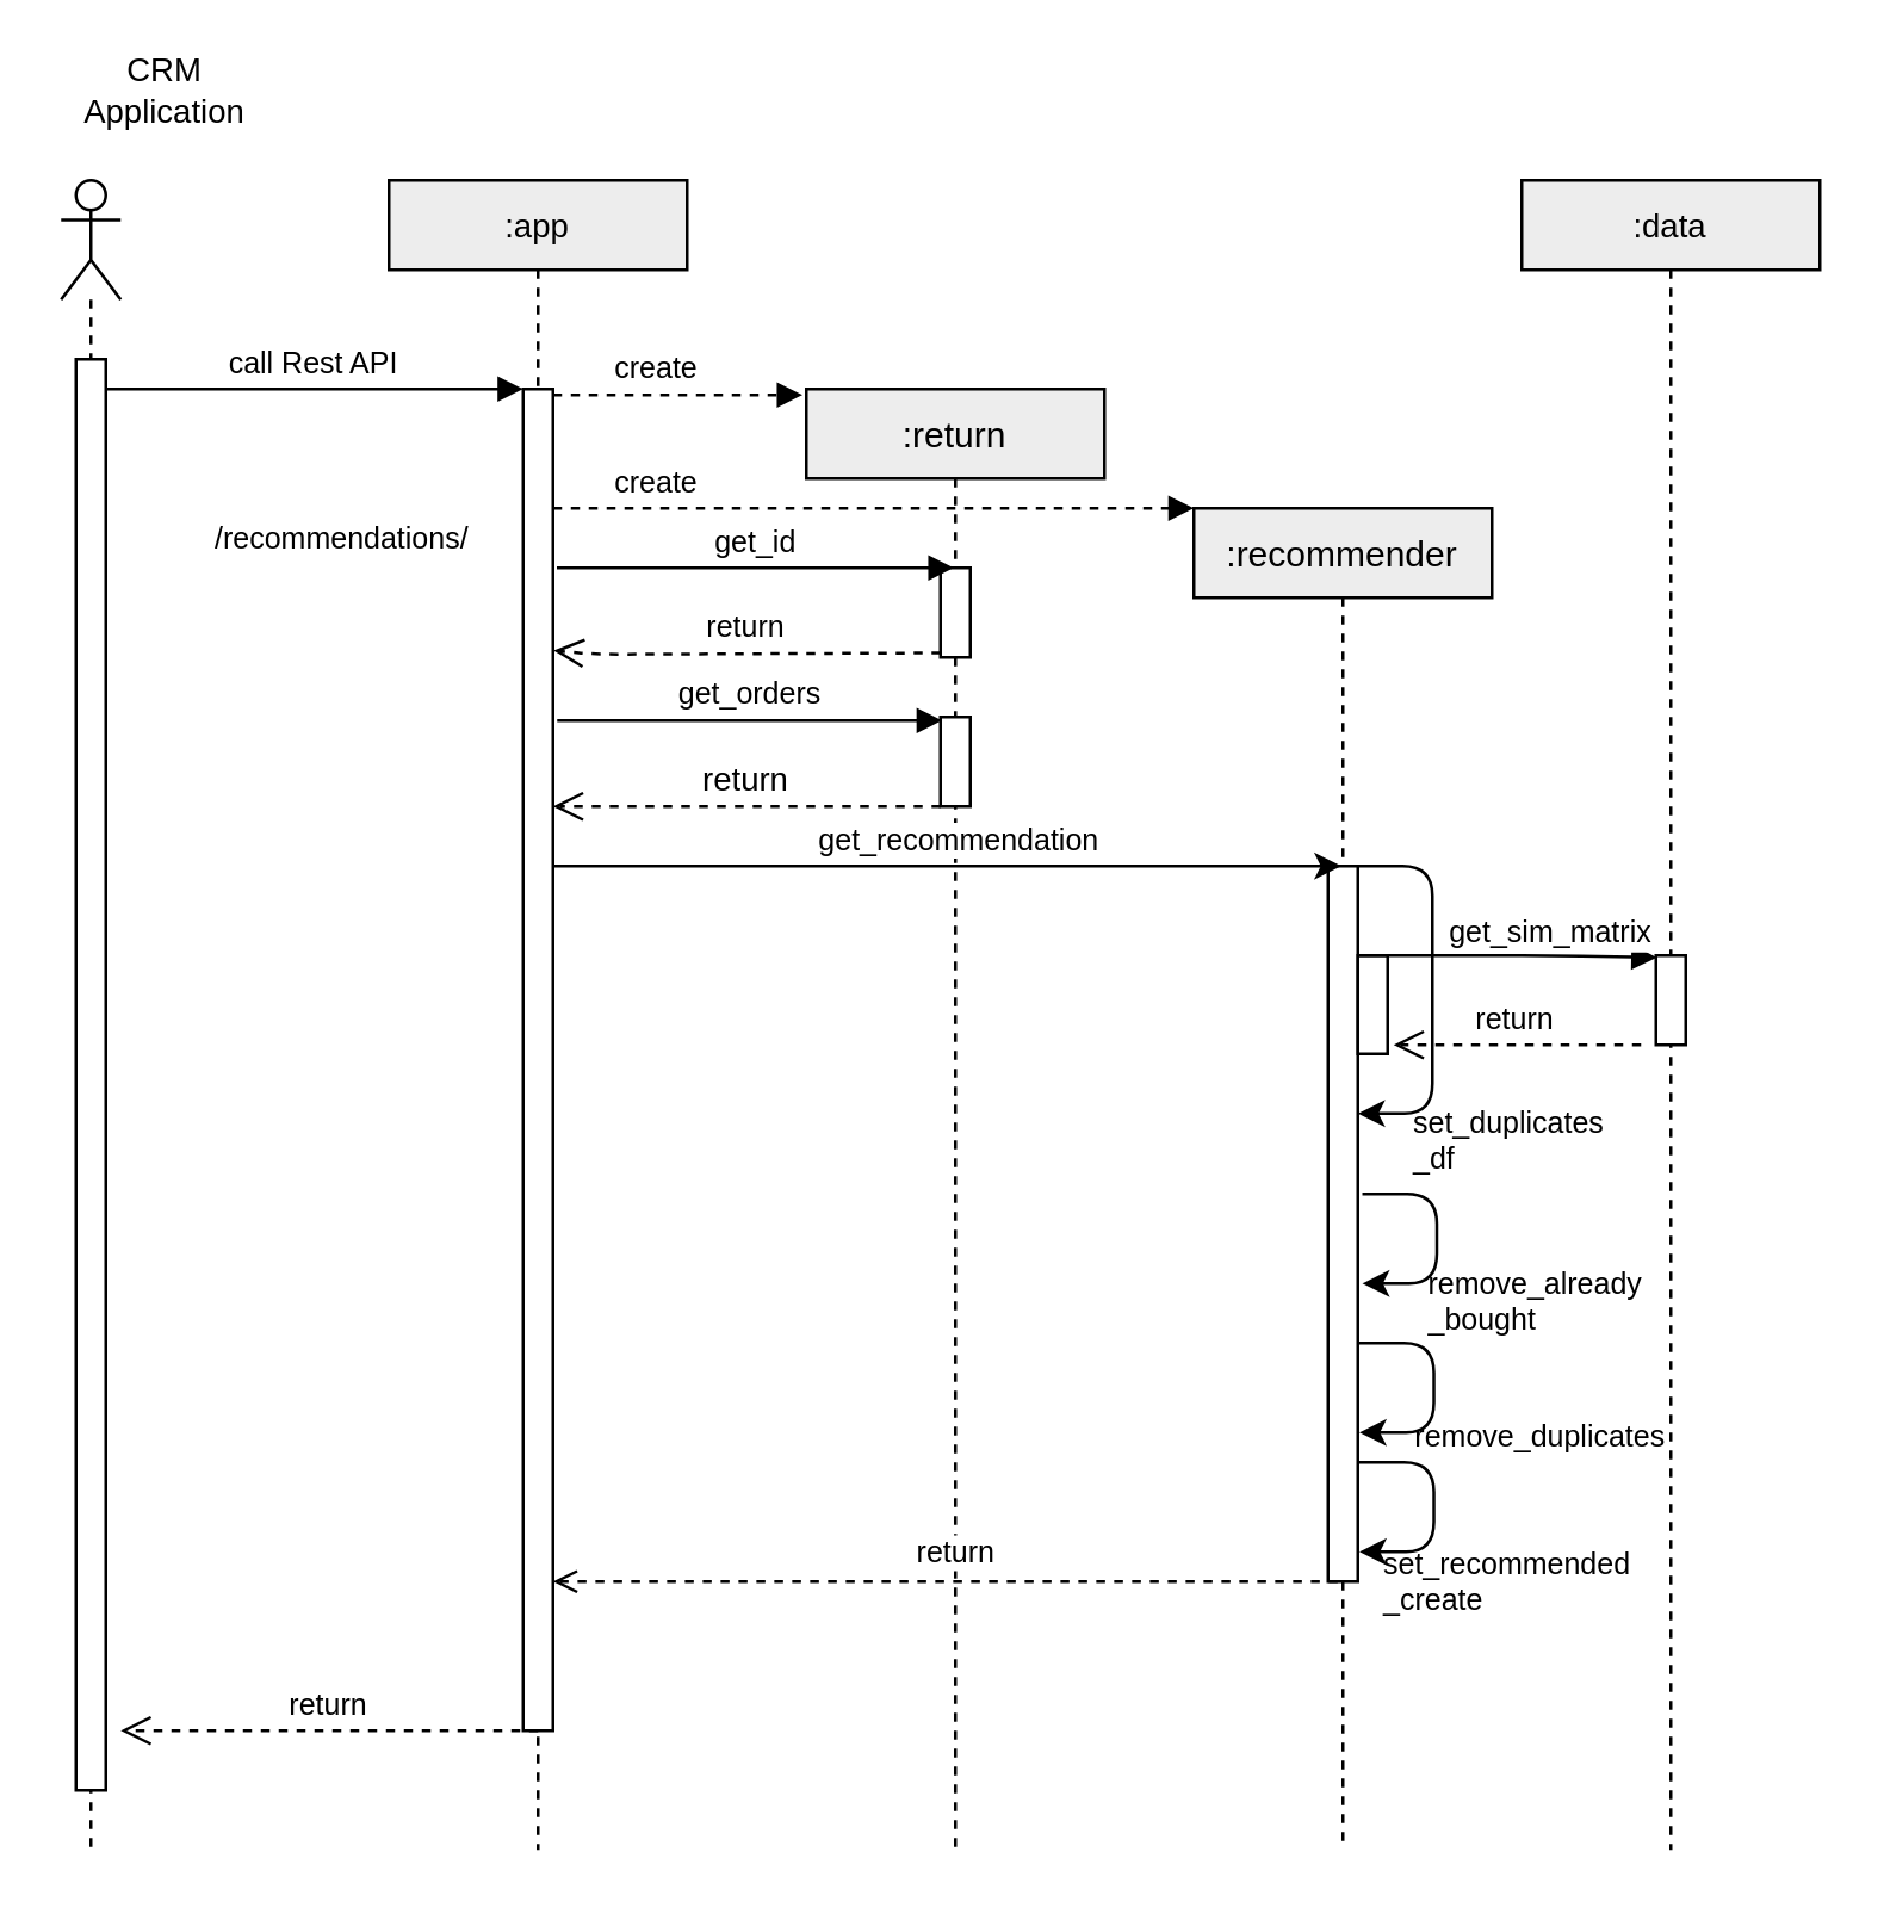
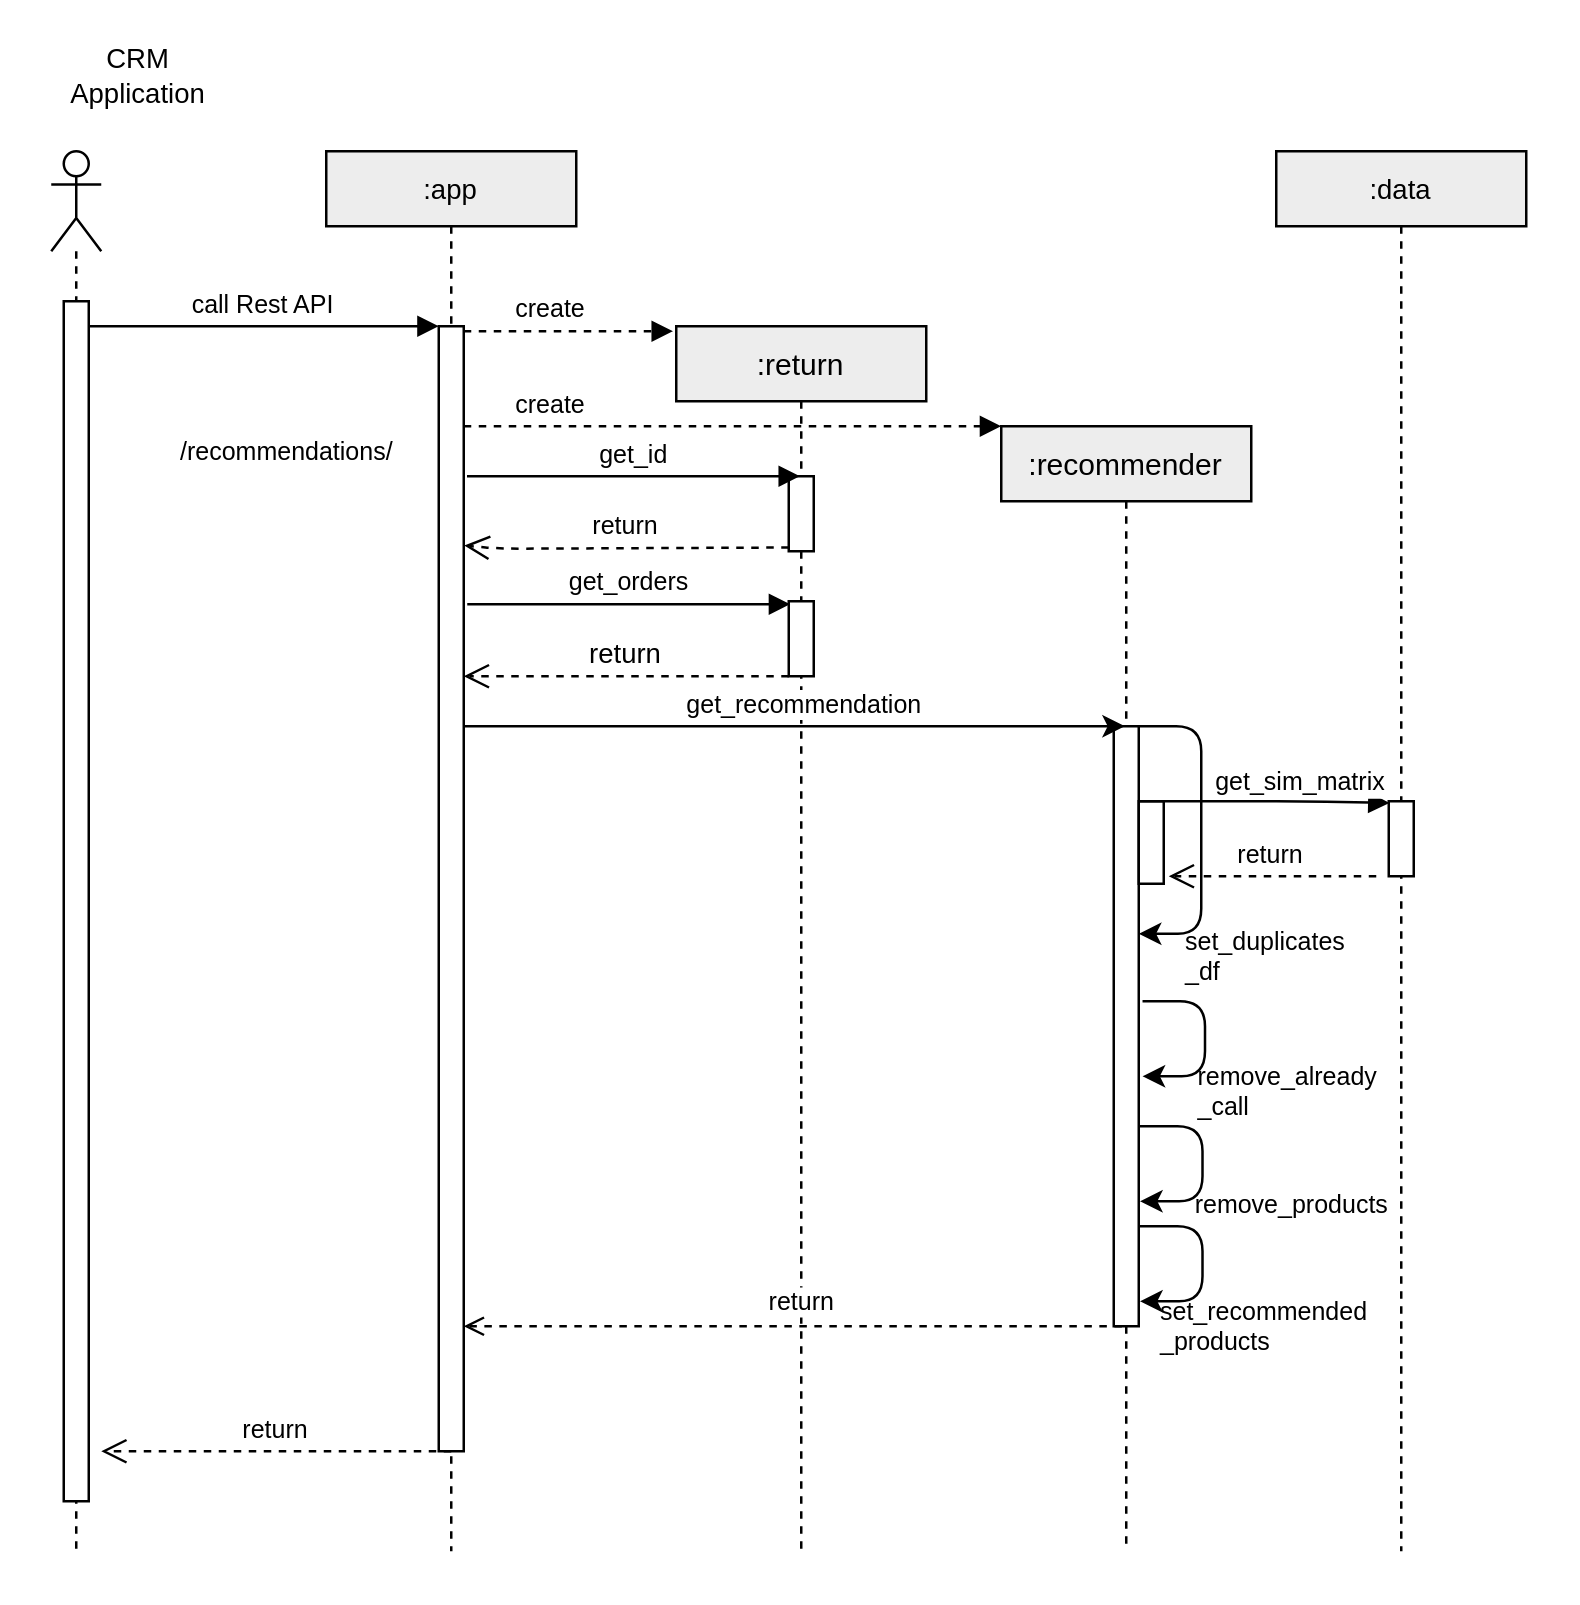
  <mxCell id="0" />
  <mxCell id="1" parent="0" />
  <mxCell id="2" value=":app" style="shape=umlLifeline;perimeter=lifelinePerimeter;container=1;collapsible=0;recursiveResize=0;rounded=0;shadow=0;strokeWidth=1;fontSize=11;size=30;labelBackgroundColor=none;fillColor=#EDEDED;" parent="1" vertex="1"><mxGeometry x="130" y="60" width="100" height="560" as="geometry" /></mxCell>
  <mxCell id="3" value="" style="points=[];perimeter=orthogonalPerimeter;rounded=0;shadow=0;strokeWidth=1;" parent="2" vertex="1"><mxGeometry x="45" y="70" width="10" height="450" as="geometry" /></mxCell>
  <mxCell id="4" value=":return" style="shape=umlLifeline;perimeter=lifelinePerimeter;container=1;collapsible=0;recursiveResize=0;rounded=0;shadow=0;strokeWidth=1;size=30;labelBackgroundColor=none;fillColor=#EDEDED;" parent="1" vertex="1"><mxGeometry x="270" y="130" width="100" height="490" as="geometry" /></mxCell>
  <mxCell id="5" value="" style="points=[];perimeter=orthogonalPerimeter;rounded=0;shadow=0;strokeWidth=1;" parent="4" vertex="1"><mxGeometry x="45" y="60" width="10" height="30" as="geometry" /></mxCell>
  <mxCell id="6" value="" style="points=[];perimeter=orthogonalPerimeter;rounded=0;shadow=0;strokeWidth=1;" parent="4" vertex="1"><mxGeometry x="45" y="110" width="10" height="30" as="geometry" /></mxCell>
  <mxCell id="7" value="return" style="verticalAlign=bottom;endArrow=open;dashed=1;endSize=8;exitX=0;exitY=0.95;shadow=0;strokeWidth=1;" parent="4" edge="1"><mxGeometry relative="1" as="geometry"><mxPoint x="-85.0" y="140" as="targetPoint" /><mxPoint x="45.0" y="140" as="sourcePoint" /><Array as="points"><mxPoint x="-50" y="140" /></Array></mxGeometry></mxCell>
  <mxCell id="8" value="return" style="verticalAlign=bottom;endArrow=open;dashed=1;endSize=8;exitX=0;exitY=0.95;shadow=0;strokeWidth=1;entryX=1.02;entryY=0.195;entryDx=0;entryDy=0;entryPerimeter=0;fontSize=10;" parent="1" source="5" target="3" edge="1"><mxGeometry relative="1" as="geometry"><mxPoint x="190" y="219" as="targetPoint" /><Array as="points"><mxPoint x="200" y="219" /></Array></mxGeometry></mxCell>
  <mxCell id="9" value="create" style="verticalAlign=bottom;endArrow=block;entryX=-0.013;entryY=0.004;shadow=0;strokeWidth=1;dashed=1;entryDx=0;entryDy=0;entryPerimeter=0;fontSize=10;" parent="1" source="3" target="4" edge="1"><mxGeometry x="-0.164" relative="1" as="geometry"><mxPoint x="285" y="140" as="sourcePoint" /><mxPoint as="offset" /></mxGeometry></mxCell>
  <mxCell id="10" value="call Rest API" style="verticalAlign=bottom;startArrow=none;endArrow=block;startSize=8;shadow=0;strokeWidth=1;fontSize=10;startFill=0;" parent="1" source="13" target="3" edge="1"><mxGeometry relative="1" as="geometry"><mxPoint x="50" y="130" as="sourcePoint" /><Array as="points"><mxPoint x="60" y="130" /></Array></mxGeometry></mxCell>
  <mxCell id="11" value="&lt;font style=&quot;font-size: 10px;&quot;&gt;/recommendations/&lt;/font&gt;" style="text;html=1;strokeColor=none;fillColor=none;align=left;verticalAlign=middle;whiteSpace=wrap;rounded=0;fontSize=10;" parent="1" vertex="1"><mxGeometry x="70" y="170" width="40" height="20" as="geometry" /></mxCell>
  <mxCell id="12" value="" style="shape=umlLifeline;participant=umlActor;perimeter=lifelinePerimeter;whiteSpace=wrap;html=1;container=1;collapsible=0;recursiveResize=0;verticalAlign=top;spacingTop=36;outlineConnect=0;fontSize=11;" parent="1" vertex="1"><mxGeometry x="20" y="60" width="20" height="560" as="geometry" /></mxCell>
  <mxCell id="13" value="" style="points=[];perimeter=orthogonalPerimeter;rounded=0;shadow=0;strokeWidth=1;" parent="12" vertex="1"><mxGeometry x="5" y="60" width="10" height="480" as="geometry" /></mxCell>
  <mxCell id="14" value="CRM Application" style="text;html=1;strokeColor=none;fillColor=none;align=center;verticalAlign=middle;whiteSpace=wrap;rounded=0;fontSize=11;" parent="1" vertex="1"><mxGeometry x="25" y="20" width="60" height="20" as="geometry" /></mxCell>
  <mxCell id="15" value=":recommender" style="shape=umlLifeline;perimeter=lifelinePerimeter;container=1;collapsible=0;recursiveResize=0;rounded=0;shadow=0;strokeWidth=1;size=30;labelBackgroundColor=none;fillColor=#EDEDED;" parent="1" vertex="1"><mxGeometry x="400" y="170" width="100" height="450" as="geometry" /></mxCell>
  <mxCell id="16" value="" style="points=[];perimeter=orthogonalPerimeter;rounded=0;shadow=0;strokeWidth=1;" parent="15" vertex="1"><mxGeometry x="45" y="120" width="10" height="240" as="geometry" /></mxCell>
  <mxCell id="17" style="edgeStyle=orthogonalEdgeStyle;rounded=1;orthogonalLoop=1;jettySize=auto;html=1;startArrow=none;startFill=0;fontSize=11;" parent="15" edge="1"><mxGeometry relative="1" as="geometry"><mxPoint x="55" y="120" as="sourcePoint" /><mxPoint x="55" y="203" as="targetPoint" /><Array as="points"><mxPoint x="55" y="120" /><mxPoint x="80" y="120" /><mxPoint x="80" y="203" /></Array></mxGeometry></mxCell>
  <mxCell id="18" value="" style="points=[];perimeter=orthogonalPerimeter;rounded=0;shadow=0;strokeWidth=1;" vertex="1" parent="15"><mxGeometry x="55" y="150" width="10" height="33" as="geometry" /></mxCell>
  <mxCell id="19" value="create" style="verticalAlign=bottom;endArrow=block;shadow=0;strokeWidth=1;dashed=1;fontSize=10;" parent="1" edge="1"><mxGeometry x="-0.674" relative="1" as="geometry"><mxPoint x="185" y="170" as="sourcePoint" /><mxPoint x="400" y="170" as="targetPoint" /><mxPoint as="offset" /></mxGeometry></mxCell>
  <mxCell id="20" value="get_id" style="verticalAlign=bottom;endArrow=block;shadow=0;strokeWidth=1;fontSize=10;" parent="1" edge="1"><mxGeometry relative="1" as="geometry"><mxPoint x="186.3" y="190" as="sourcePoint" /><mxPoint x="319.5" y="190" as="targetPoint" /></mxGeometry></mxCell>
  <mxCell id="21" value="return" style="verticalAlign=bottom;endArrow=open;dashed=1;endSize=8;shadow=0;strokeWidth=1;fontSize=10;" parent="1" edge="1"><mxGeometry relative="1" as="geometry"><mxPoint x="40" y="580" as="targetPoint" /><mxPoint x="180" y="580" as="sourcePoint" /><Array as="points" /></mxGeometry></mxCell>
  <mxCell id="22" value=":data" style="shape=umlLifeline;perimeter=lifelinePerimeter;container=1;collapsible=0;recursiveResize=0;rounded=0;shadow=0;strokeWidth=1;fontSize=11;size=30;labelBackgroundColor=none;fillColor=#EDEDED;" parent="1" vertex="1"><mxGeometry x="510" y="60" width="100" height="560" as="geometry" /></mxCell>
  <mxCell id="23" value="" style="points=[];perimeter=orthogonalPerimeter;rounded=0;shadow=0;strokeWidth=1;" parent="22" vertex="1"><mxGeometry x="45" y="260" width="10" height="30" as="geometry" /></mxCell>
  <mxCell id="24" value="get_sim_matrix" style="verticalAlign=bottom;endArrow=block;shadow=0;strokeWidth=1;entryX=0.033;entryY=0.022;entryDx=0;entryDy=0;entryPerimeter=0;fontSize=10;" parent="1" target="23" edge="1"><mxGeometry x="0.296" y="-1" relative="1" as="geometry"><mxPoint x="455" y="320" as="sourcePoint" /><mxPoint x="560" y="300" as="targetPoint" /><Array as="points"><mxPoint x="520" y="320" /></Array><mxPoint as="offset" /></mxGeometry></mxCell>
  <mxCell id="25" value="return" style="verticalAlign=bottom;endArrow=open;dashed=1;endSize=8;exitX=0;exitY=0.95;shadow=0;strokeWidth=1;fontSize=10;" parent="1" edge="1"><mxGeometry relative="1" as="geometry"><mxPoint x="467" y="350" as="targetPoint" /><mxPoint x="550" y="350" as="sourcePoint" /><Array as="points" /></mxGeometry></mxCell>
  <mxCell id="26" value="&lt;font style=&quot;font-size: 10px&quot;&gt;set_duplicates&lt;br&gt;_df&lt;/font&gt;" style="text;html=1;align=left;verticalAlign=middle;resizable=0;points=[];autosize=1;fontSize=10;" parent="1" vertex="1"><mxGeometry x="472" y="368" width="91" height="28" as="geometry" /></mxCell>
  <mxCell id="27" style="edgeStyle=orthogonalEdgeStyle;rounded=1;orthogonalLoop=1;jettySize=auto;html=1;startArrow=none;startFill=0;fontSize=11;" parent="1" edge="1"><mxGeometry relative="1" as="geometry"><mxPoint x="456.51" y="400" as="sourcePoint" /><mxPoint x="456.51" y="430" as="targetPoint" /><Array as="points"><mxPoint x="481.51" y="400" /><mxPoint x="481.51" y="430" /><mxPoint x="456.51" y="430" /></Array></mxGeometry></mxCell>
  <mxCell id="28" style="edgeStyle=orthogonalEdgeStyle;rounded=1;orthogonalLoop=1;jettySize=auto;html=1;startArrow=none;startFill=0;fontSize=11;" parent="1" edge="1"><mxGeometry relative="1" as="geometry"><mxPoint x="455.5" y="450" as="sourcePoint" /><mxPoint x="455.5" y="480" as="targetPoint" /><Array as="points"><mxPoint x="480.5" y="450" /><mxPoint x="480.5" y="480" /><mxPoint x="455.5" y="480" /></Array></mxGeometry></mxCell>
- <mxCell id="29" value="&lt;div&gt;&lt;span&gt;remove&lt;/span&gt;&lt;span&gt;_already&lt;/span&gt;&lt;/div&gt;&lt;font style=&quot;font-size: 10px&quot;&gt;_bought&lt;/font&gt;" style="text;html=1;align=left;verticalAlign=middle;resizable=0;points=[];autosize=1;fontSize=10;" parent="1" vertex="1"><mxGeometry x="476.5" y="422" width="82" height="28" as="geometry" /></mxCell>
- <mxCell id="30" value="&lt;div style=&quot;text-align: left&quot;&gt;&lt;span&gt;remove&lt;/span&gt;&lt;span&gt;_duplicates&lt;/span&gt;&lt;/div&gt;" style="text;html=1;align=center;verticalAlign=middle;resizable=0;points=[];autosize=1;fontSize=10;" parent="1" vertex="1"><mxGeometry x="469" y="473" width="94" height="16" as="geometry" /></mxCell>
+ <mxCell id="29" value="&lt;div&gt;&lt;span&gt;remove&lt;/span&gt;&lt;span&gt;_already&lt;/span&gt;&lt;/div&gt;&lt;font style=&quot;font-size: 10px&quot;&gt;_call&lt;/font&gt;" style="text;html=1;align=left;verticalAlign=middle;resizable=0;points=[];autosize=1;fontSize=10;" parent="1" vertex="1"><mxGeometry x="476.5" y="422" width="82" height="28" as="geometry" /></mxCell>
+ <mxCell id="30" value="&lt;div style=&quot;text-align: left&quot;&gt;&lt;span&gt;remove&lt;/span&gt;&lt;span&gt;_products&lt;/span&gt;&lt;/div&gt;" style="text;html=1;align=center;verticalAlign=middle;resizable=0;points=[];autosize=1;fontSize=10;" parent="1" vertex="1"><mxGeometry x="469" y="473" width="94" height="16" as="geometry" /></mxCell>
  <mxCell id="31" style="edgeStyle=orthogonalEdgeStyle;rounded=1;orthogonalLoop=1;jettySize=auto;html=1;startArrow=none;startFill=0;fontSize=11;" parent="1" edge="1"><mxGeometry relative="1" as="geometry"><mxPoint x="455.5" y="490" as="sourcePoint" /><mxPoint x="455.5" y="520" as="targetPoint" /><Array as="points"><mxPoint x="480.5" y="490" /><mxPoint x="480.5" y="520" /><mxPoint x="455.5" y="520" /></Array></mxGeometry></mxCell>
- <mxCell id="32" value="&lt;font style=&quot;font-size: 10px&quot;&gt;set_recommended&lt;br style=&quot;font-size: 10px&quot;&gt;_create&lt;/font&gt;" style="text;html=1;align=left;verticalAlign=middle;resizable=0;points=[];autosize=1;fontSize=10;" parent="1" vertex="1"><mxGeometry x="462" y="516" width="93" height="28" as="geometry" /></mxCell>
+ <mxCell id="32" value="&lt;font style=&quot;font-size: 10px&quot;&gt;set_recommended&lt;br style=&quot;font-size: 10px&quot;&gt;_products&lt;/font&gt;" style="text;html=1;align=left;verticalAlign=middle;resizable=0;points=[];autosize=1;fontSize=10;" parent="1" vertex="1"><mxGeometry x="462" y="516" width="93" height="28" as="geometry" /></mxCell>
  <mxCell id="33" value="get_orders" style="verticalAlign=bottom;endArrow=block;shadow=0;strokeWidth=1;entryX=0.059;entryY=0.04;entryDx=0;entryDy=0;entryPerimeter=0;exitX=1.14;exitY=0.247;exitDx=0;exitDy=0;exitPerimeter=0;fontSize=10;" parent="1" source="3" target="6" edge="1"><mxGeometry relative="1" as="geometry"><mxPoint x="186.3" y="255" as="sourcePoint" /><mxPoint x="317" y="254" as="targetPoint" /></mxGeometry></mxCell>
  <mxCell id="34" style="edgeStyle=orthogonalEdgeStyle;rounded=1;orthogonalLoop=1;jettySize=auto;html=1;startArrow=none;startFill=0;fontSize=10;" parent="1" source="3" target="15" edge="1"><mxGeometry relative="1" as="geometry"><Array as="points"><mxPoint x="320" y="290" /><mxPoint x="320" y="290" /></Array></mxGeometry></mxCell>
  <mxCell id="35" value="get_recommendation" style="edgeLabel;html=1;align=center;verticalAlign=middle;resizable=0;points=[];fontSize=10;" parent="34" vertex="1" connectable="0"><mxGeometry x="-0.091" y="1" relative="1" as="geometry"><mxPoint x="15" y="-9" as="offset" /></mxGeometry></mxCell>
  <mxCell id="36" value="return" style="edgeStyle=orthogonalEdgeStyle;rounded=1;orthogonalLoop=1;jettySize=auto;html=1;dashed=1;startArrow=open;startFill=0;fontSize=10;endArrow=none;endFill=0;" parent="1" source="3" target="15" edge="1"><mxGeometry x="0.021" y="10" relative="1" as="geometry"><mxPoint x="185" y="290" as="sourcePoint" /><mxPoint x="449.5" y="290" as="targetPoint" /><Array as="points"><mxPoint x="380" y="530" /><mxPoint x="380" y="530" /></Array><mxPoint as="offset" /></mxGeometry></mxCell>
